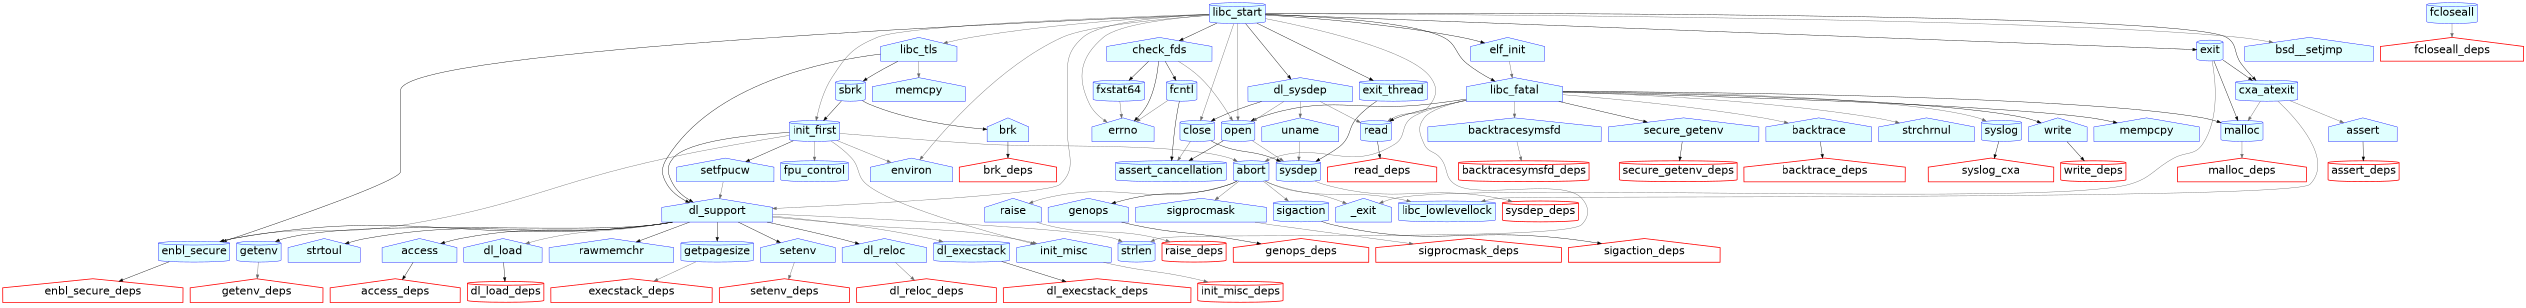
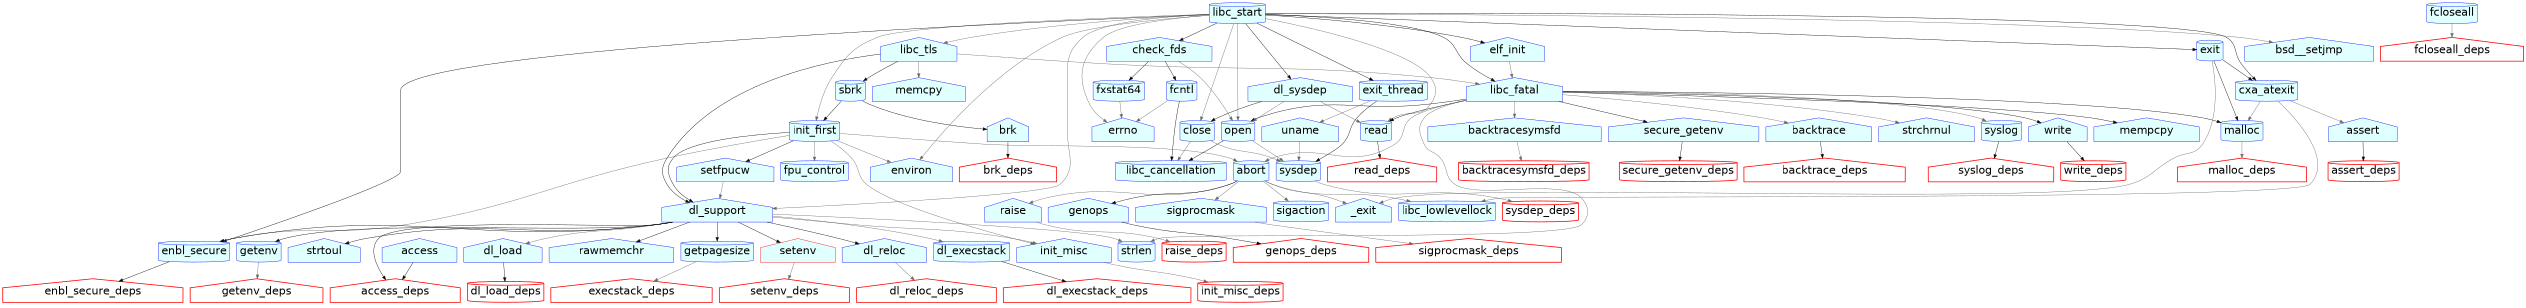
  digraph {
    root=libc_start
    node [color=blue fillcolor=LightCyan fontname=Helvetica fontsize=28 shape=house style=filled]
    edge [color=gray40]
    libc_start [shape=cylinder]
    init_first [shape=cylinder]
    dl_support
    enbl_secure [shape=cylinder]
    environ
    check_fds
    open [shape=cylinder]
    errno
    exit [shape=cylinder]
    cxa_atexit [shape=cylinder]
    libc_tls
    libc_fatal
    read [shape=cylinder]
    dl_sysdep
    close [shape=cylinder]
    elf_init
    exit_thread [shape=cylinder]
    bsd__setjmp
    init_misc
    abort [shape=cylinder]
    setfpucw
    fpu_control [shape=cylinder]
    getenv [shape=cylinder]
    strtoul
    access
    strlen [shape=cylinder]
    dl_load
    rawmemchr
    getpagesize [shape=cylinder]
-   setenv
+   setenv [color=red]
    dl_reloc
    dl_execstack [shape=cylinder]
    enbl_secure_deps [color=red style=bold fillcolor=""]
    fxstat64 [shape=cylinder]
    fcntl [shape=cylinder]
-   libc_cancellation [shape=cylinder label=assert_cancellation]
+   libc_cancellation [shape=cylinder]
    sysdep [shape=cylinder]
    _exit
    malloc [shape=cylinder]
    libc_lowlevellock [shape=cylinder]
    assert
    sbrk [shape=cylinder]
    memcpy
    mempcpy
    strchrnul
    backtracesymsfd
    secure_getenv
    backtrace
    syslog [shape=cylinder]
    write
    read_deps [color=red style=bold fillcolor=""]
    uname
    init_misc_deps [color=red shape=cylinder style=bold fillcolor=""]
    raise
    genops
    sigprocmask
    sigaction [shape=cylinder]
    getenv_deps [color=red style=bold fillcolor=""]
    access_deps [color=red style=bold fillcolor=""]
    dl_load_deps [color=red shape=cylinder style=bold fillcolor=""]
    n61 [color=red label=execstack_deps style=bold fillcolor=""]
    setenv_deps [color=red style=bold fillcolor=""]
    dl_reloc_deps [color=red style=bold fillcolor=""]
    dl_execstack_deps [color=red style=bold fillcolor=""]
    fcloseall [shape=cylinder]
    fcloseall_deps [color=red style=bold fillcolor=""]
    raise_deps [color=red shape=cylinder style=bold fillcolor=""]
    genops_deps [color=red style=bold fillcolor=""]
    sigprocmask_deps [color=red style=bold fillcolor=""]
-   sigaction_deps [color=red style=bold fillcolor=""]
    sysdep_deps [color=red shape=cylinder style=bold fillcolor=""]
    malloc_deps [color=red style=bold fillcolor=""]
    assert_deps [color=red shape=cylinder style=bold fillcolor=""]
    brk
    brk_deps [color=red style=bold fillcolor=""]
    backtracesymsfd_deps [color=red shape=cylinder style=bold fillcolor=""]
    secure_getenv_deps [color=red shape=cylinder style=bold fillcolor=""]
    backtrace_deps [color=red style=bold fillcolor=""]
-   syslog_deps [color=red style=bold label=syslog_cxa fillcolor=""]
+   syslog_deps [color=red style=bold fillcolor=""]
    write_deps [color=red shape=cylinder style=bold fillcolor=""]
    libc_start -> init_first
    libc_start -> dl_support
    libc_start -> enbl_secure [color=black]
    libc_start -> environ
    libc_start -> check_fds [color=black]
    libc_start -> open
    libc_start -> errno
    libc_start -> exit [color=black]
    libc_start -> cxa_atexit [color=black]
    libc_start -> libc_tls
    libc_start -> libc_fatal [color=black]
    libc_start -> read
    libc_start -> dl_sysdep [color=black]
    libc_start -> close
    libc_start -> elf_init [color=black]
    libc_start -> exit_thread [color=black]
    libc_start -> bsd__setjmp
    init_first -> dl_support [color=black]
    init_first -> enbl_secure
    init_first -> environ
    init_first -> init_misc
    init_first -> abort
    init_first -> setfpucw [color=black]
    init_first -> fpu_control
    dl_support -> enbl_secure [color=black]
    dl_support -> init_misc
    dl_support -> getenv [color=black]
    dl_support -> strtoul [color=black]
-   dl_support -> access [color=black]
+   dl_support -> access_deps [color=black]
    dl_support -> strlen
    dl_support -> dl_load
    dl_support -> rawmemchr [color=black]
    dl_support -> getpagesize [color=black]
    dl_support -> setenv [color=black]
    dl_support -> dl_reloc [color=black]
    dl_support -> dl_execstack
    enbl_secure -> enbl_secure_deps [color=black]
    check_fds -> open
-   check_fds -> errno [color=black]
    check_fds -> fxstat64 [color=black]
    check_fds -> fcntl [color=black]
    open -> libc_cancellation [color=black]
    open -> sysdep
    exit -> cxa_atexit [color=black]
    exit -> _exit
    exit -> malloc [color=black]
    cxa_atexit -> malloc
    cxa_atexit -> libc_lowlevellock
    cxa_atexit -> assert
    libc_tls -> dl_support [color=black]
+   libc_tls -> libc_fatal
    libc_tls -> sbrk [color=black]
    libc_tls -> memcpy
    libc_fatal -> open [color=black]
    libc_fatal -> read [color=black]
    libc_fatal -> abort
    libc_fatal -> strlen
    libc_fatal -> malloc [color=black]
    libc_fatal -> mempcpy [color=black]
    libc_fatal -> strchrnul
    libc_fatal -> backtracesymsfd
    libc_fatal -> secure_getenv [color=black]
    libc_fatal -> backtrace
    libc_fatal -> syslog
    libc_fatal -> write [color=black]
    read -> read_deps [color=black]
    dl_sysdep -> open
    dl_sysdep -> read
    dl_sysdep -> close [color=black]
-   dl_sysdep -> uname
+   exit_thread -> uname
    close -> libc_cancellation
-   close -> sysdep [color=black]
+   close -> sysdep
    elf_init -> libc_fatal
    exit_thread -> sysdep [color=black]
    init_misc -> init_misc_deps
    abort -> _exit
    abort -> libc_lowlevellock
    abort -> raise
    abort -> genops [color=black]
    abort -> sigprocmask
    abort -> sigaction
    setfpucw -> dl_support
    getenv -> getenv_deps
    access -> access_deps [color=black]
    dl_load -> dl_load_deps [color=black]
    getpagesize -> n61
    setenv -> setenv_deps
    dl_reloc -> dl_reloc_deps
    dl_execstack -> dl_execstack_deps [color=black]
    fxstat64 -> errno
    fcntl -> errno
    fcntl -> libc_cancellation [color=black]
    sysdep -> sysdep_deps
    malloc -> malloc_deps
    assert -> assert_deps [color=black]
    sbrk -> init_first [color=black]
    sbrk -> brk [color=black]
    backtracesymsfd -> backtracesymsfd_deps
    secure_getenv -> secure_getenv_deps [color=black]
    backtrace -> backtrace_deps [color=black]
    syslog -> syslog_deps [color=black]
    write -> write_deps [color=black]
    uname -> sysdep
    raise -> raise_deps
    genops -> genops_deps [color=black]
    sigprocmask -> sigprocmask_deps
-   sigaction -> sigaction_deps [color=black]
    fcloseall -> fcloseall_deps
    brk -> brk_deps [color=black]
  }
